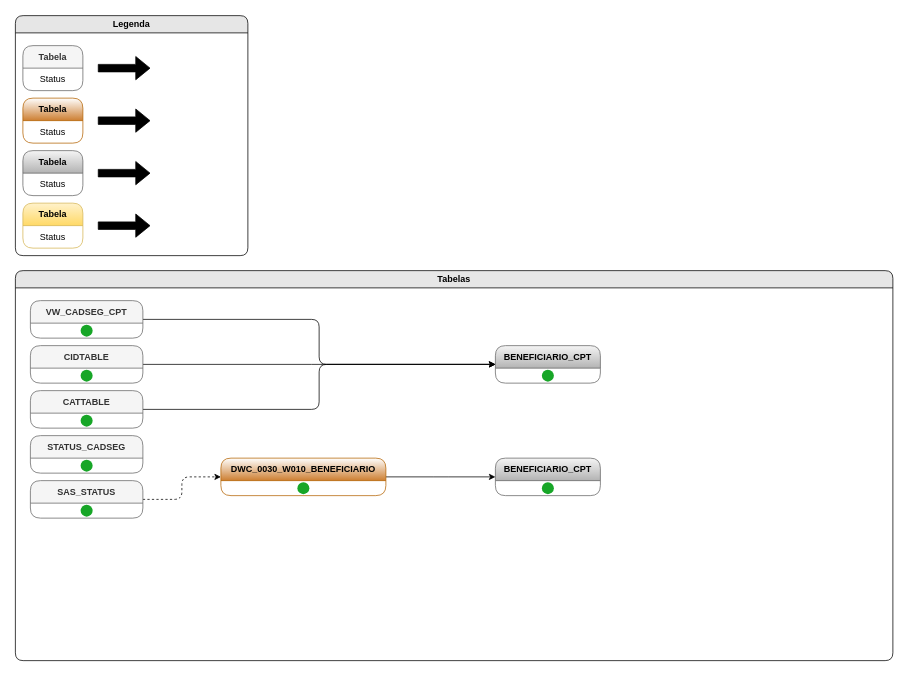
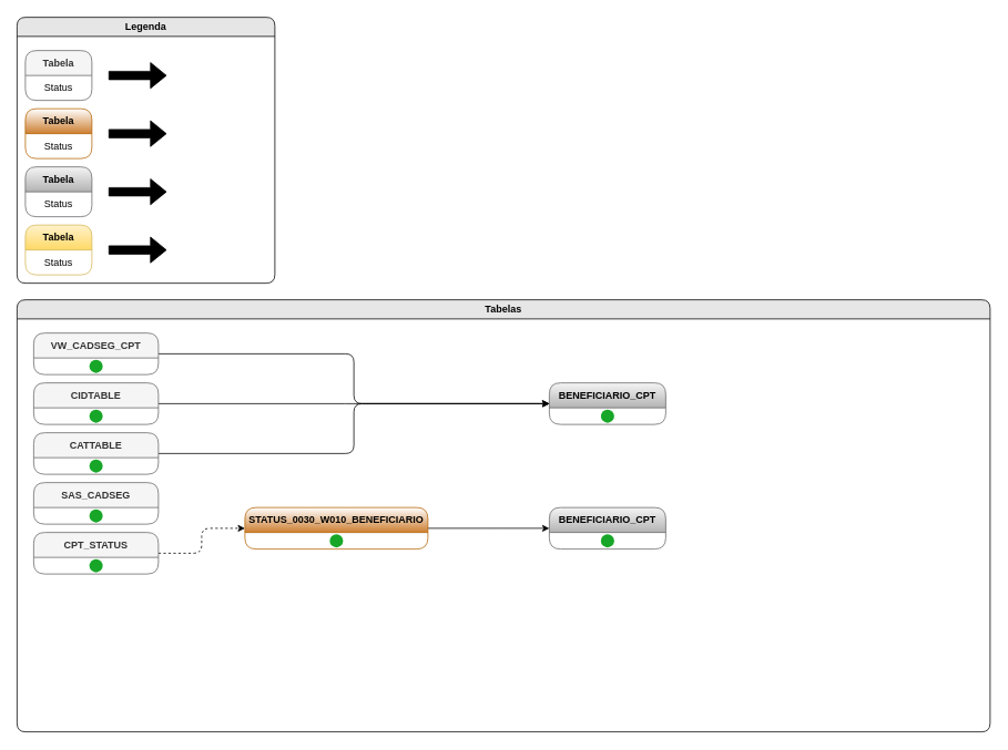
  <mxCell id="0" />
  <mxCell id="1" parent="0" />
  <mxCell id="2" value="Legenda" style="swimlane;whiteSpace=wrap;html=1;rounded=1;fillStyle=solid;strokeColor=default;align=center;verticalAlign=middle;fontFamily=Helvetica;fontSize=12;fontColor=default;fillColor=light-dark(#E6E6E6,#EDEDED);noLabel=0;container=1;dropTarget=1;collapsible=1;expand=1;" vertex="1" parent="1"><mxGeometry x="20" y="20" width="310" height="320" as="geometry"><mxRectangle x="30" y="20" width="90" height="30" as="alternateBounds" /></mxGeometry></mxCell>
  <mxCell id="3" value="&lt;b&gt;Tabela&lt;/b&gt;" style="swimlane;fontStyle=0;childLayout=stackLayout;horizontal=1;startSize=30;horizontalStack=0;resizeParent=1;resizeParentMax=0;resizeLast=0;collapsible=1;marginBottom=0;whiteSpace=wrap;html=1;rounded=1;fillStyle=solid;strokeColor=#666666;align=center;verticalAlign=middle;fontFamily=Helvetica;fontSize=12;fontColor=#333333;fillColor=#f5f5f5;" vertex="1" parent="2"><mxGeometry x="10" y="40" width="80" height="60" as="geometry" /></mxCell>
  <mxCell id="4" value="Status" style="text;align=center;verticalAlign=middle;spacingLeft=4;spacingRight=4;overflow=hidden;points=[[0,0.5],[1,0.5]];portConstraint=eastwest;rotatable=0;whiteSpace=wrap;html=1;fontFamily=Helvetica;fontSize=12;fillColor=none;" vertex="1" parent="3"><mxGeometry y="30" width="80" height="30" as="geometry" /></mxCell>
  <mxCell id="5" value="" style="shape=flexArrow;endArrow=classic;html=1;rounded=0;fontFamily=Helvetica;fontSize=12;fontColor=default;fillColor=#000000;fillStyle=solid;" edge="1" parent="2"><mxGeometry width="50" height="50" relative="1" as="geometry"><mxPoint x="110" y="70" as="sourcePoint" /><mxPoint x="180" y="70" as="targetPoint" /></mxGeometry></mxCell>
  <mxCell id="6" value="&lt;b&gt;Tabela&lt;/b&gt;" style="swimlane;fontStyle=0;childLayout=stackLayout;horizontal=1;startSize=30;horizontalStack=0;resizeParent=1;resizeParentMax=0;resizeLast=0;collapsible=1;marginBottom=0;whiteSpace=wrap;html=1;rounded=1;fillStyle=hatch;strokeColor=#b46504;align=center;verticalAlign=middle;fontFamily=Helvetica;fontSize=12;fillColor=default;gradientColor=#CD7F32;" vertex="1" parent="2"><mxGeometry x="10" y="110" width="80" height="60" as="geometry" /></mxCell>
  <mxCell id="7" value="Status" style="text;strokeColor=none;fillColor=none;align=center;verticalAlign=middle;spacingLeft=4;spacingRight=4;overflow=hidden;points=[[0,0.5],[1,0.5]];portConstraint=eastwest;rotatable=0;whiteSpace=wrap;html=1;fontFamily=Helvetica;fontSize=12;fontColor=default;" vertex="1" parent="6"><mxGeometry y="30" width="80" height="30" as="geometry" /></mxCell>
  <mxCell id="8" value="" style="shape=flexArrow;endArrow=classic;html=1;rounded=0;fontFamily=Helvetica;fontSize=12;fontColor=default;fillColor=#000000;" edge="1" parent="2"><mxGeometry width="50" height="50" relative="1" as="geometry"><mxPoint x="110" y="140" as="sourcePoint" /><mxPoint x="180" y="140" as="targetPoint" /></mxGeometry></mxCell>
  <mxCell id="9" value="&lt;b&gt;Tabela&lt;/b&gt;" style="swimlane;fontStyle=0;childLayout=stackLayout;horizontal=1;startSize=30;horizontalStack=0;resizeParent=1;resizeParentMax=0;resizeLast=0;collapsible=1;marginBottom=0;whiteSpace=wrap;html=1;rounded=1;fillStyle=solid;strokeColor=#666666;align=center;verticalAlign=middle;fontFamily=Helvetica;fontSize=12;fillColor=#f5f5f5;gradientColor=#b3b3b3;" vertex="1" parent="2"><mxGeometry x="10" y="180" width="80" height="60" as="geometry" /></mxCell>
  <mxCell id="10" value="Status" style="text;strokeColor=none;fillColor=none;align=center;verticalAlign=middle;spacingLeft=4;spacingRight=4;overflow=hidden;points=[[0,0.5],[1,0.5]];portConstraint=eastwest;rotatable=0;whiteSpace=wrap;html=1;fontFamily=Helvetica;fontSize=12;fontColor=default;" vertex="1" parent="9"><mxGeometry y="30" width="80" height="30" as="geometry" /></mxCell>
  <mxCell id="11" value="" style="shape=flexArrow;endArrow=classic;html=1;rounded=0;fontFamily=Helvetica;fontSize=12;fontColor=default;strokeColor=#000000;fillColor=#000000;" edge="1" parent="2"><mxGeometry width="50" height="50" relative="1" as="geometry"><mxPoint x="110" y="210" as="sourcePoint" /><mxPoint x="180" y="210" as="targetPoint" /></mxGeometry></mxCell>
  <mxCell id="12" value="&lt;b&gt;Tabela&lt;/b&gt;" style="swimlane;fontStyle=0;childLayout=stackLayout;horizontal=1;startSize=30;horizontalStack=0;resizeParent=1;resizeParentMax=0;resizeLast=0;collapsible=1;marginBottom=0;whiteSpace=wrap;html=1;rounded=1;fillStyle=hatch;strokeColor=#d6b656;align=center;verticalAlign=middle;fontFamily=Helvetica;fontSize=12;fillColor=#fff2cc;gradientColor=#ffd966;" vertex="1" parent="2"><mxGeometry x="10" y="250" width="80" height="60" as="geometry" /></mxCell>
  <mxCell id="13" value="Status" style="text;strokeColor=none;fillColor=none;align=center;verticalAlign=middle;spacingLeft=4;spacingRight=4;overflow=hidden;points=[[0,0.5],[1,0.5]];portConstraint=eastwest;rotatable=0;whiteSpace=wrap;html=1;fontFamily=Helvetica;fontSize=12;fontColor=default;" vertex="1" parent="12"><mxGeometry y="30" width="80" height="30" as="geometry" /></mxCell>
  <mxCell id="14" value="" style="shape=flexArrow;endArrow=classic;html=1;rounded=0;fontFamily=Helvetica;fontSize=12;fontColor=default;fillColor=#000000;" edge="1" parent="2"><mxGeometry width="50" height="50" relative="1" as="geometry"><mxPoint x="110" y="280" as="sourcePoint" /><mxPoint x="180" y="280" as="targetPoint" /></mxGeometry></mxCell>
  <mxCell id="15" value="Tabelas" style="swimlane;whiteSpace=wrap;html=1;rounded=1;fillStyle=solid;strokeColor=default;align=center;verticalAlign=middle;fontFamily=Helvetica;fontSize=12;fontColor=default;fillColor=light-dark(#E6E6E6,#EDEDED);noLabel=0;container=1;dropTarget=1;collapsible=1;expand=1;" vertex="1" parent="1"><mxGeometry x="20" y="360" width="1170" height="520" as="geometry"><mxRectangle x="30" y="20" width="90" height="30" as="alternateBounds" /></mxGeometry></mxCell>
  <mxCell id="16" style="edgeStyle=elbowEdgeStyle;rounded=1;orthogonalLoop=1;jettySize=auto;html=1;entryX=0;entryY=0.5;entryDx=0;entryDy=0;fontFamily=Helvetica;fontSize=12;fontColor=default;curved=0;" edge="1" parent="15" source="17" target="24"><mxGeometry relative="1" as="geometry" /></mxCell>
  <mxCell id="17" value="&lt;b&gt;VW_CADSEG_CPT&lt;/b&gt;" style="swimlane;fontStyle=0;childLayout=stackLayout;horizontal=1;startSize=30;horizontalStack=0;resizeParent=1;resizeParentMax=0;resizeLast=0;collapsible=1;marginBottom=0;whiteSpace=wrap;html=1;rounded=1;fillStyle=solid;strokeColor=#666666;align=center;verticalAlign=middle;fontFamily=Helvetica;fontSize=12;fontColor=#333333;fillColor=#f5f5f5;" vertex="1" parent="15"><mxGeometry x="20" y="40" width="150" height="50" as="geometry" /></mxCell>
  <mxCell id="18" value="" style="shape=waypoint;sketch=0;fillStyle=solid;size=6;pointerEvents=1;points=[];fillColor=none;resizable=0;rotatable=0;perimeter=centerPerimeter;snapToPoint=1;rounded=1;strokeColor=light-dark(#17a627, #ededed);align=center;verticalAlign=middle;fontFamily=Helvetica;fontSize=12;fontColor=default;strokeWidth=6;" vertex="1" parent="17"><mxGeometry y="30" width="150" height="20" as="geometry" /></mxCell>
- <mxCell id="19" value="&lt;b&gt;STATUS_CADSEG&lt;/b&gt;" style="swimlane;fontStyle=0;childLayout=stackLayout;horizontal=1;startSize=30;horizontalStack=0;resizeParent=1;resizeParentMax=0;resizeLast=0;collapsible=1;marginBottom=0;whiteSpace=wrap;html=1;rounded=1;fillStyle=solid;strokeColor=#666666;align=center;verticalAlign=middle;fontFamily=Helvetica;fontSize=12;fontColor=#333333;fillColor=#f5f5f5;" vertex="1" parent="15"><mxGeometry x="20" y="220" width="150" height="50" as="geometry" /></mxCell>
+ <mxCell id="19" value="&lt;b&gt;SAS_CADSEG&lt;/b&gt;" style="swimlane;fontStyle=0;childLayout=stackLayout;horizontal=1;startSize=30;horizontalStack=0;resizeParent=1;resizeParentMax=0;resizeLast=0;collapsible=1;marginBottom=0;whiteSpace=wrap;html=1;rounded=1;fillStyle=solid;strokeColor=#666666;align=center;verticalAlign=middle;fontFamily=Helvetica;fontSize=12;fontColor=#333333;fillColor=#f5f5f5;" vertex="1" parent="15"><mxGeometry x="20" y="220" width="150" height="50" as="geometry" /></mxCell>
  <mxCell id="20" value="" style="shape=waypoint;sketch=0;fillStyle=solid;size=6;pointerEvents=1;points=[];fillColor=none;resizable=0;rotatable=0;perimeter=centerPerimeter;snapToPoint=1;rounded=1;strokeColor=light-dark(#17a627, #ededed);align=center;verticalAlign=middle;fontFamily=Helvetica;fontSize=12;fontColor=default;strokeWidth=6;" vertex="1" parent="19"><mxGeometry y="30" width="150" height="20" as="geometry" /></mxCell>
  <mxCell id="21" style="edgeStyle=elbowEdgeStyle;rounded=1;orthogonalLoop=1;jettySize=auto;html=1;entryX=0;entryY=0.5;entryDx=0;entryDy=0;fontFamily=Helvetica;fontSize=12;fontColor=default;curved=0;dashed=1;" edge="1" parent="15" source="22" target="29"><mxGeometry relative="1" as="geometry" /></mxCell>
- <mxCell id="22" value="&lt;b&gt;SAS_STATUS&lt;/b&gt;" style="swimlane;fontStyle=0;childLayout=stackLayout;horizontal=1;startSize=30;horizontalStack=0;resizeParent=1;resizeParentMax=0;resizeLast=0;collapsible=1;marginBottom=0;whiteSpace=wrap;html=1;rounded=1;fillStyle=solid;strokeColor=#666666;align=center;verticalAlign=middle;fontFamily=Helvetica;fontSize=12;fontColor=#333333;fillColor=#f5f5f5;" vertex="1" parent="15"><mxGeometry x="20" y="280" width="150" height="50" as="geometry" /></mxCell>
+ <mxCell id="22" value="&lt;b&gt;CPT_STATUS&lt;/b&gt;" style="swimlane;fontStyle=0;childLayout=stackLayout;horizontal=1;startSize=30;horizontalStack=0;resizeParent=1;resizeParentMax=0;resizeLast=0;collapsible=1;marginBottom=0;whiteSpace=wrap;html=1;rounded=1;fillStyle=solid;strokeColor=#666666;align=center;verticalAlign=middle;fontFamily=Helvetica;fontSize=12;fontColor=#333333;fillColor=#f5f5f5;" vertex="1" parent="15"><mxGeometry x="20" y="280" width="150" height="50" as="geometry" /></mxCell>
  <mxCell id="23" value="" style="shape=waypoint;sketch=0;fillStyle=solid;size=6;pointerEvents=1;points=[];fillColor=none;resizable=0;rotatable=0;perimeter=centerPerimeter;snapToPoint=1;rounded=1;strokeColor=light-dark(#17a627, #ededed);align=center;verticalAlign=middle;fontFamily=Helvetica;fontSize=12;fontColor=default;strokeWidth=6;" vertex="1" parent="22"><mxGeometry y="30" width="150" height="20" as="geometry" /></mxCell>
  <mxCell id="24" value="&lt;b&gt;BENEFICIARIO_CPT&lt;/b&gt;" style="swimlane;fontStyle=0;childLayout=stackLayout;horizontal=1;startSize=30;horizontalStack=0;resizeParent=1;resizeParentMax=0;resizeLast=0;collapsible=1;marginBottom=0;whiteSpace=wrap;html=1;rounded=1;fillStyle=solid;strokeColor=#666666;align=center;verticalAlign=middle;fontFamily=Helvetica;fontSize=12;fillColor=#f5f5f5;gradientColor=#b3b3b3;" vertex="1" parent="15"><mxGeometry x="640" y="100" width="140" height="50" as="geometry" /></mxCell>
  <mxCell id="25" value="" style="shape=waypoint;sketch=0;fillStyle=solid;size=6;pointerEvents=1;points=[];fillColor=none;resizable=0;rotatable=0;perimeter=centerPerimeter;snapToPoint=1;rounded=1;strokeColor=light-dark(#17a627, #ededed);align=center;verticalAlign=middle;fontFamily=Helvetica;fontSize=12;fontColor=default;strokeWidth=6;" vertex="1" parent="24"><mxGeometry y="30" width="140" height="20" as="geometry" /></mxCell>
  <mxCell id="26" value="&lt;b&gt;BENEFICIARIO_CPT&lt;/b&gt;" style="swimlane;fontStyle=0;childLayout=stackLayout;horizontal=1;startSize=30;horizontalStack=0;resizeParent=1;resizeParentMax=0;resizeLast=0;collapsible=1;marginBottom=0;whiteSpace=wrap;html=1;rounded=1;fillStyle=solid;strokeColor=#666666;align=center;verticalAlign=middle;fontFamily=Helvetica;fontSize=12;fillColor=#f5f5f5;gradientColor=#b3b3b3;" vertex="1" parent="15"><mxGeometry x="640" y="250" width="140" height="50" as="geometry" /></mxCell>
  <mxCell id="27" value="" style="shape=waypoint;sketch=0;fillStyle=solid;size=6;pointerEvents=1;points=[];fillColor=none;resizable=0;rotatable=0;perimeter=centerPerimeter;snapToPoint=1;rounded=1;strokeColor=light-dark(#17a627, #ededed);align=center;verticalAlign=middle;fontFamily=Helvetica;fontSize=12;fontColor=default;strokeWidth=6;" vertex="1" parent="26"><mxGeometry y="30" width="140" height="20" as="geometry" /></mxCell>
  <mxCell id="28" style="edgeStyle=elbowEdgeStyle;rounded=1;orthogonalLoop=1;jettySize=auto;html=1;entryX=0;entryY=0.5;entryDx=0;entryDy=0;fontFamily=Helvetica;fontSize=12;fontColor=default;curved=0;" edge="1" parent="15" source="29" target="26"><mxGeometry relative="1" as="geometry" /></mxCell>
- <mxCell id="29" value="&lt;b&gt;DWC_0030_W010_BENEFICIARIO&lt;/b&gt;" style="swimlane;fontStyle=0;childLayout=stackLayout;horizontal=1;startSize=30;horizontalStack=0;resizeParent=1;resizeParentMax=0;resizeLast=0;collapsible=1;marginBottom=0;whiteSpace=wrap;html=1;rounded=1;fillStyle=hatch;strokeColor=#b46504;align=center;verticalAlign=middle;fontFamily=Helvetica;fontSize=12;fillColor=default;gradientColor=#CD7F32;" vertex="1" parent="15"><mxGeometry x="274" y="250" width="220" height="50" as="geometry" /></mxCell>
+ <mxCell id="29" value="&lt;b&gt;STATUS_0030_W010_BENEFICIARIO&lt;/b&gt;" style="swimlane;fontStyle=0;childLayout=stackLayout;horizontal=1;startSize=30;horizontalStack=0;resizeParent=1;resizeParentMax=0;resizeLast=0;collapsible=1;marginBottom=0;whiteSpace=wrap;html=1;rounded=1;fillStyle=hatch;strokeColor=#b46504;align=center;verticalAlign=middle;fontFamily=Helvetica;fontSize=12;fillColor=default;gradientColor=#CD7F32;" vertex="1" parent="15"><mxGeometry x="274" y="250" width="220" height="50" as="geometry" /></mxCell>
  <mxCell id="30" value="" style="shape=waypoint;sketch=0;fillStyle=solid;size=6;pointerEvents=1;points=[];fillColor=none;resizable=0;rotatable=0;perimeter=centerPerimeter;snapToPoint=1;rounded=1;strokeColor=light-dark(#17a627, #ededed);align=center;verticalAlign=middle;fontFamily=Helvetica;fontSize=12;fontColor=default;strokeWidth=6;" vertex="1" parent="29"><mxGeometry y="30" width="220" height="20" as="geometry" /></mxCell>
  <mxCell id="31" style="edgeStyle=elbowEdgeStyle;rounded=1;orthogonalLoop=1;jettySize=auto;html=1;fontFamily=Helvetica;fontSize=12;fontColor=default;curved=0;" edge="1" parent="1" source="32"><mxGeometry relative="1" as="geometry"><mxPoint x="660" y="485" as="targetPoint" /></mxGeometry></mxCell>
  <mxCell id="32" value="&lt;b&gt;CIDTABLE&lt;/b&gt;" style="swimlane;fontStyle=0;childLayout=stackLayout;horizontal=1;startSize=30;horizontalStack=0;resizeParent=1;resizeParentMax=0;resizeLast=0;collapsible=1;marginBottom=0;whiteSpace=wrap;html=1;rounded=1;fillStyle=solid;strokeColor=#666666;align=center;verticalAlign=middle;fontFamily=Helvetica;fontSize=12;fontColor=#333333;fillColor=#f5f5f5;" vertex="1" parent="1"><mxGeometry x="40" y="460" width="150" height="50" as="geometry" /></mxCell>
  <mxCell id="33" value="" style="shape=waypoint;sketch=0;fillStyle=solid;size=6;pointerEvents=1;points=[];fillColor=none;resizable=0;rotatable=0;perimeter=centerPerimeter;snapToPoint=1;rounded=1;strokeColor=light-dark(#17a627, #ededed);align=center;verticalAlign=middle;fontFamily=Helvetica;fontSize=12;fontColor=default;strokeWidth=6;" vertex="1" parent="32"><mxGeometry y="30" width="150" height="20" as="geometry" /></mxCell>
  <mxCell id="34" style="edgeStyle=elbowEdgeStyle;rounded=1;orthogonalLoop=1;jettySize=auto;html=1;entryX=0;entryY=0.5;entryDx=0;entryDy=0;fontFamily=Helvetica;fontSize=12;fontColor=default;curved=0;" edge="1" parent="1" source="35" target="24"><mxGeometry relative="1" as="geometry" /></mxCell>
  <mxCell id="35" value="&lt;b&gt;CATTABLE&lt;/b&gt;" style="swimlane;fontStyle=0;childLayout=stackLayout;horizontal=1;startSize=30;horizontalStack=0;resizeParent=1;resizeParentMax=0;resizeLast=0;collapsible=1;marginBottom=0;whiteSpace=wrap;html=1;rounded=1;fillStyle=solid;strokeColor=#666666;align=center;verticalAlign=middle;fontFamily=Helvetica;fontSize=12;fontColor=#333333;fillColor=#f5f5f5;" vertex="1" parent="1"><mxGeometry x="40" y="520" width="150" height="50" as="geometry" /></mxCell>
  <mxCell id="36" value="" style="shape=waypoint;sketch=0;fillStyle=solid;size=6;pointerEvents=1;points=[];fillColor=none;resizable=0;rotatable=0;perimeter=centerPerimeter;snapToPoint=1;rounded=1;strokeColor=light-dark(#17a627, #ededed);align=center;verticalAlign=middle;fontFamily=Helvetica;fontSize=12;fontColor=default;strokeWidth=6;" vertex="1" parent="35"><mxGeometry y="30" width="150" height="20" as="geometry" /></mxCell>
